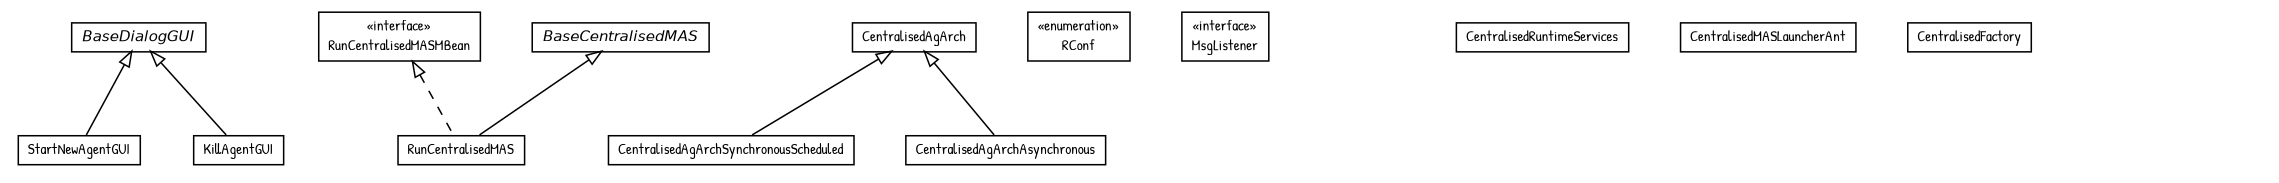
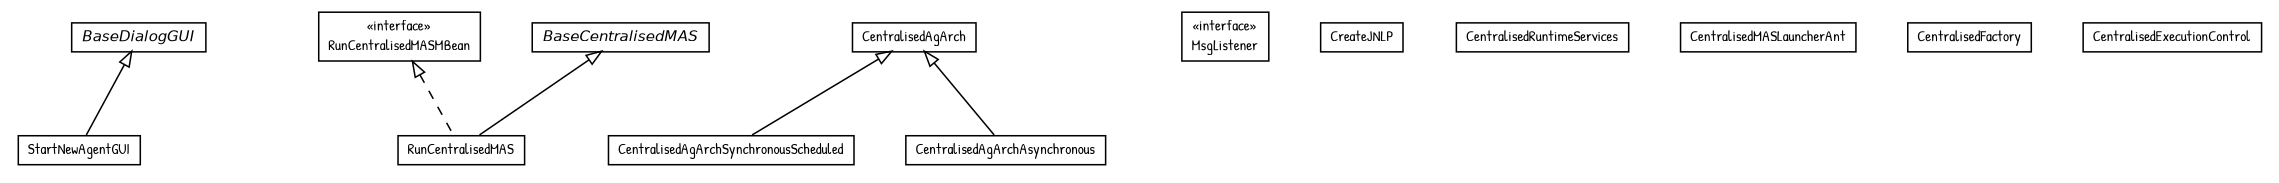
  digraph {
    fontname="Patrick Hand"
    nodesep=0.25
    ranksep=0.5
    node [fontcolor=black fontname="Patrick Hand" fontsize=10.0 shape=plaintext]
    edge [arrowtail=empty dir=back fontname="Patrick Hand" fontsize=10 headport=p labelfontname=Helvetica labelfontsize=10 tailport=p]
    n1 [label=<<table title="jason.infra.centralised.StartNewAgentGUI" border="0" cellborder="1" cellspacing="0" cellpadding="2" port="p" href="./StartNewAgentGUI.html"> 		<tr><td><table border="0" cellspacing="0" cellpadding="1"> <tr><td align="center" balign="center"> StartNewAgentGUI </td></tr> 		</table></td></tr> 		</table>>]
    n2 [label=<<table title="jason.infra.centralised.RunCentralisedMASMBean" border="0" cellborder="1" cellspacing="0" cellpadding="2" port="p" href="./RunCentralisedMASMBean.html"> 		<tr><td><table border="0" cellspacing="0" cellpadding="1"> <tr><td align="center" balign="center"> &#171;interface&#187; </td></tr> <tr><td align="center" balign="center"> RunCentralisedMASMBean </td></tr> 		</table></td></tr> 		</table>>]
    n3 [label=<<table title="jason.infra.centralised.RunCentralisedMAS" border="0" cellborder="1" cellspacing="0" cellpadding="2" port="p" href="./RunCentralisedMAS.html"> 		<tr><td><table border="0" cellspacing="0" cellpadding="1"> <tr><td align="center" balign="center"> RunCentralisedMAS </td></tr> 		</table></td></tr> 		</table>>]
    n4 [label=<<table title="jason.infra.centralised.RunCentralisedMAS.CentralisedAgArchSynchronousScheduled" border="0" cellborder="1" cellspacing="0" cellpadding="2" port="p" href="./RunCentralisedMAS.CentralisedAgArchSynchronousScheduled.html"> 		<tr><td><table border="0" cellspacing="0" cellpadding="1"> <tr><td align="center" balign="center"> CentralisedAgArchSynchronousScheduled </td></tr> 		</table></td></tr> 		</table>>]
-   n5 [label=<<table title="jason.infra.centralised.RConf" border="0" cellborder="1" cellspacing="0" cellpadding="2" port="p" href="./RConf.html"> 		<tr><td><table border="0" cellspacing="0" cellpadding="1"> <tr><td align="center" balign="center"> &#171;enumeration&#187; </td></tr> <tr><td align="center" balign="center"> RConf </td></tr> 		</table></td></tr> 		</table>>]
    n6 [label=<<table title="jason.infra.centralised.MsgListener" border="0" cellborder="1" cellspacing="0" cellpadding="2" port="p" href="./MsgListener.html"> 		<tr><td><table border="0" cellspacing="0" cellpadding="1"> <tr><td align="center" balign="center"> &#171;interface&#187; </td></tr> <tr><td align="center" balign="center"> MsgListener </td></tr> 		</table></td></tr> 		</table>>]
-   n7 [label=<<table title="jason.infra.centralised.KillAgentGUI" border="0" cellborder="1" cellspacing="0" cellpadding="2" port="p" href="./KillAgentGUI.html"> 		<tr><td><table border="0" cellspacing="0" cellpadding="1"> <tr><td align="center" balign="center"> KillAgentGUI </td></tr> 		</table></td></tr> 		</table>>]
+   n8 [label=<<table title="jason.infra.centralised.CreateJNLP" border="0" cellborder="1" cellspacing="0" cellpadding="2" port="p" href="./CreateJNLP.html"> 		<tr><td><table border="0" cellspacing="0" cellpadding="1"> <tr><td align="center" balign="center"> CreateJNLP </td></tr> 		</table></td></tr> 		</table>>]
    n9 [label=<<table title="jason.infra.centralised.CentralisedRuntimeServices" border="0" cellborder="1" cellspacing="0" cellpadding="2" port="p" href="./CentralisedRuntimeServices.html"> 		<tr><td><table border="0" cellspacing="0" cellpadding="1"> <tr><td align="center" balign="center"> CentralisedRuntimeServices </td></tr> 		</table></td></tr> 		</table>>]
    n10 [label=<<table title="jason.infra.centralised.CentralisedMASLauncherAnt" border="0" cellborder="1" cellspacing="0" cellpadding="2" port="p" href="./CentralisedMASLauncherAnt.html"> 		<tr><td><table border="0" cellspacing="0" cellpadding="1"> <tr><td align="center" balign="center"> CentralisedMASLauncherAnt </td></tr> 		</table></td></tr> 		</table>>]
    n11 [label=<<table title="jason.infra.centralised.CentralisedFactory" border="0" cellborder="1" cellspacing="0" cellpadding="2" port="p" href="./CentralisedFactory.html"> 		<tr><td><table border="0" cellspacing="0" cellpadding="1"> <tr><td align="center" balign="center"> CentralisedFactory </td></tr> 		</table></td></tr> 		</table>>]
+   n12 [label=<<table title="jason.infra.centralised.CentralisedExecutionControl" border="0" cellborder="1" cellspacing="0" cellpadding="2" port="p" href="./CentralisedExecutionControl.html"> 		<tr><td><table border="0" cellspacing="0" cellpadding="1"> <tr><td align="center" balign="center"> CentralisedExecutionControl </td></tr> 		</table></td></tr> 		</table>>]
    n13 [label=<<table title="jason.infra.centralised.CentralisedAgArchAsynchronous" border="0" cellborder="1" cellspacing="0" cellpadding="2" port="p" href="./CentralisedAgArchAsynchronous.html"> 		<tr><td><table border="0" cellspacing="0" cellpadding="1"> <tr><td align="center" balign="center"> CentralisedAgArchAsynchronous </td></tr> 		</table></td></tr> 		</table>>]
    n14 [label=<<table title="jason.infra.centralised.CentralisedAgArch" border="0" cellborder="1" cellspacing="0" cellpadding="2" port="p" href="./CentralisedAgArch.html"> 		<tr><td><table border="0" cellspacing="0" cellpadding="1"> <tr><td align="center" balign="center"> CentralisedAgArch </td></tr> 		</table></td></tr> 		</table>>]
    n15 [label=<<table title="jason.infra.centralised.BaseDialogGUI" border="0" cellborder="1" cellspacing="0" cellpadding="2" port="p" href="./BaseDialogGUI.html"> 		<tr><td><table border="0" cellspacing="0" cellpadding="1"> <tr><td align="center" balign="center"><font face="Helvetica-Oblique"> BaseDialogGUI </font></td></tr> 		</table></td></tr> 		</table>>]
    n16 [label=<<table title="jason.infra.centralised.BaseCentralisedMAS" border="0" cellborder="1" cellspacing="0" cellpadding="2" port="p" href="./BaseCentralisedMAS.html"> 		<tr><td><table border="0" cellspacing="0" cellpadding="1"> <tr><td align="center" balign="center"><font face="Helvetica-Oblique"> BaseCentralisedMAS </font></td></tr> 		</table></td></tr> 		</table>>]
    n2 -> n3 [style=dashed]
    n14 -> n4
    n14 -> n13
    n15 -> n1
-   n15 -> n7
    n16 -> n3
  }
